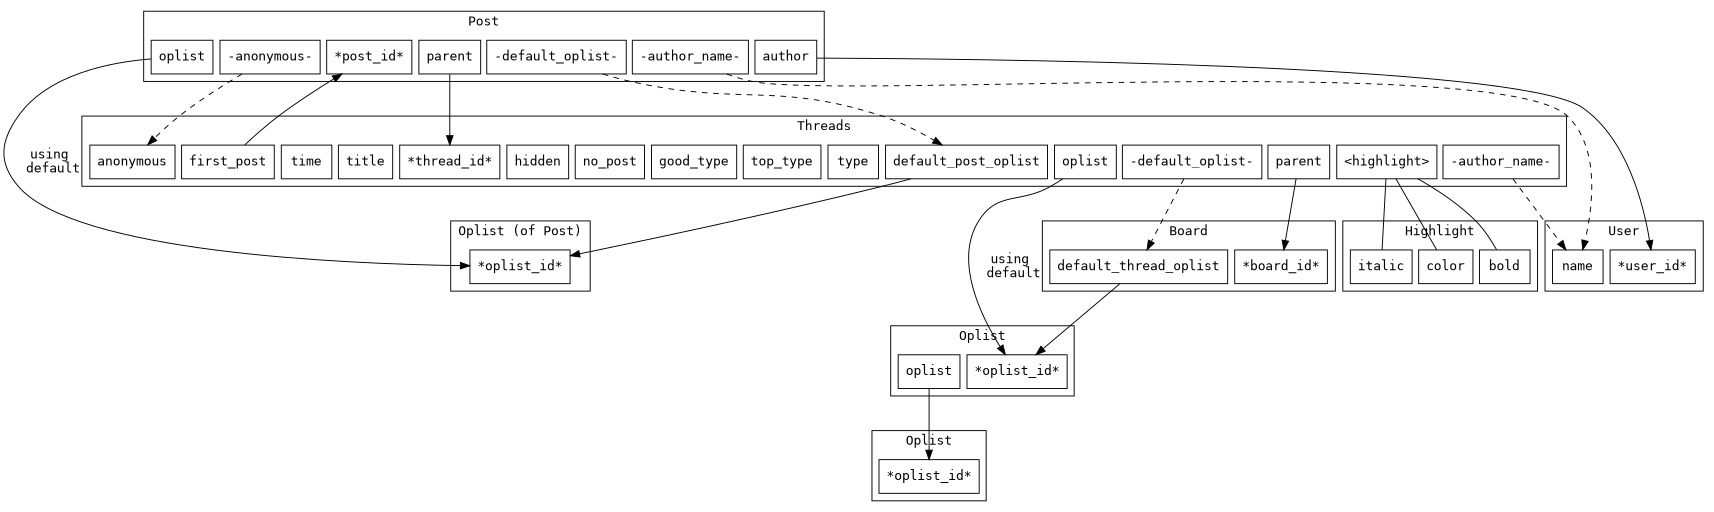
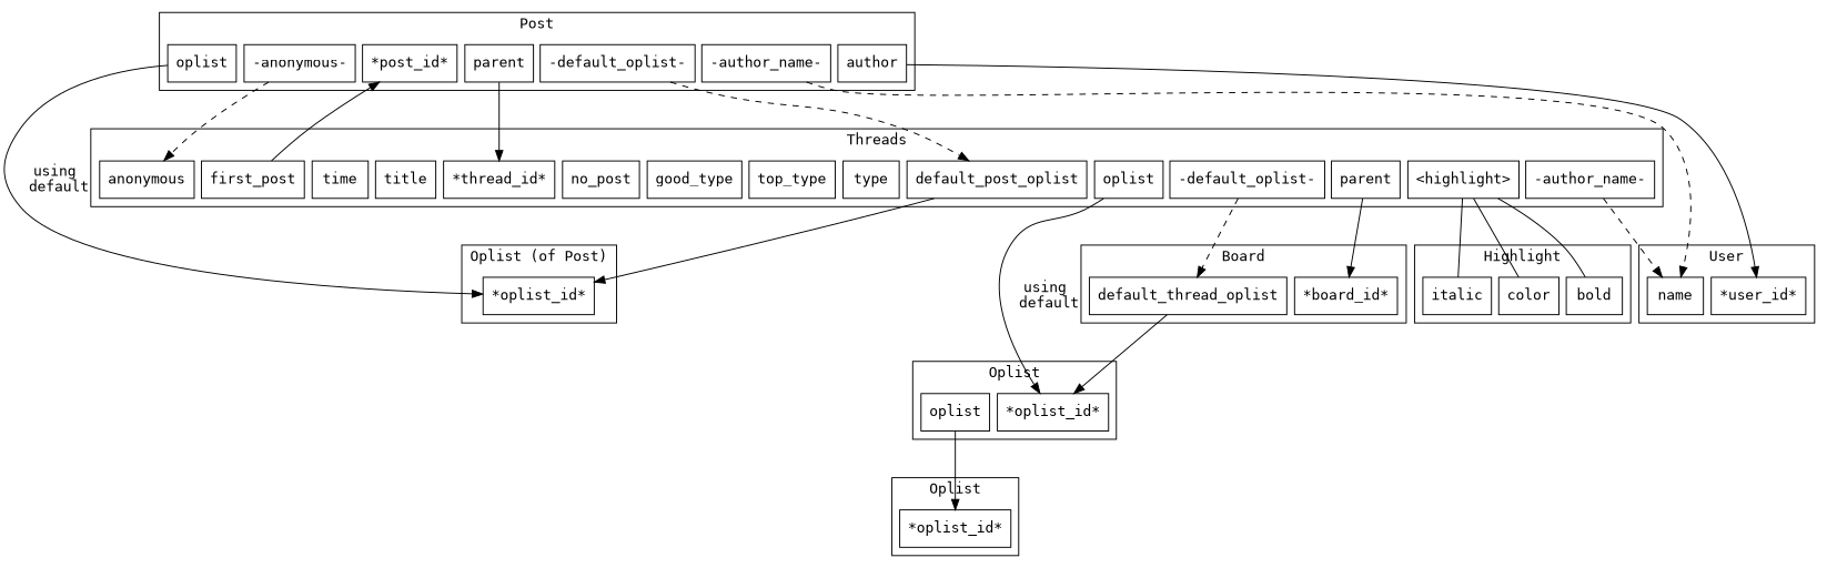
  strict digraph {
    fontname="DejaVu Sans Mono"
    nodesep=0.1
    ranksep=1
    node [fontname="DejaVu Sans Mono" shape=box]
    edge [fontname="DejaVu Sans Mono"]
    n1 [label="*thread_id*"]
    n2 [label=parent]
    n3 [label=oplist]
    n4 [label="-default_oplist-"]
    n5 [label=default_post_oplist]
    n6 [label=first_post]
    n7 [label=type]
    n8 [label=top_type]
    n9 [label=good_type]
    n10 [label=no_post]
-   n11 [label=hidden]
    n12 [label=anonymous]
    n13 [label=title]
    n14 [label=time]
    n15 [label="<highlight>"]
    n16 [label="-author_name-"]
    n17 [label=color]
    n18 [label=bold]
    n19 [label=italic]
    n20 [label="*board_id*"]
    n21 [label=default_thread_oplist]
    n22 [label="*post_id*"]
    n23 [label=parent]
    n24 [label=oplist]
    n25 [label="-default_oplist-"]
    n26 [label="-anonymous-"]
    n27 [label=author]
    n28 [label="-author_name-"]
    n29 [label="*oplist_id*"]
    n30 [label=oplist]
    n31 [label="*oplist_id*"]
    n32 [label="*oplist_id*"]
    n33 [label="*user_id*"]
    n34 [label=name]
    subgraph cluster_1 {
      label=Threads
      n1
      n2
      n3
      n4
      n5
      n6
      n7
      n8
      n9
      n10
-     n11
      n12
      n13
      n14
      n15
      n16
    }
    subgraph cluster_2 {
      label=Highlight
      n17
      n18
      n19
    }
    subgraph cluster_3 {
      label=Board
      n20
      n21
    }
    subgraph cluster_4 {
      label=Post
      n22
      n23
      n24
      n25
      n26
      n27
      n28
    }
    subgraph cluster_5 {
      label=Oplist
      n29
      n30
    }
    subgraph cluster_6 {
      label=Oplist
      n31
    }
    subgraph cluster_7 {
      label="Oplist (of Post)"
      n32
    }
    subgraph cluster_8 {
      label=User
      n33
      n34
    }
    n2 -> n20
    n3 -> n29 [label="using\n default"]
    n4 -> n21 [style=dashed]
    n5 -> n32
    n6 -> n22
    n15 -> n17 [arrowhead=none]
    n15 -> n18 [arrowhead=none]
    n15 -> n19 [arrowhead=none]
    n16 -> n34 [style=dashed]
    n21 -> n29
    n23 -> n1
    n24 -> n32 [label="using\n default"]
    n25 -> n5 [style=dashed]
    n26 -> n12 [style=dashed]
    n27 -> n33
    n28 -> n34 [style=dashed]
    n30 -> n31
  }
